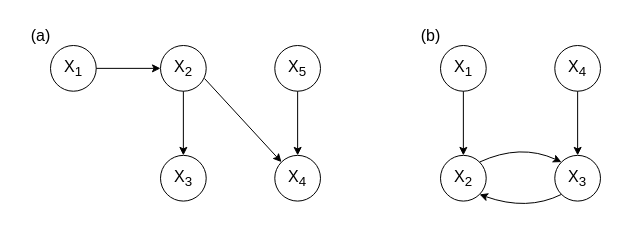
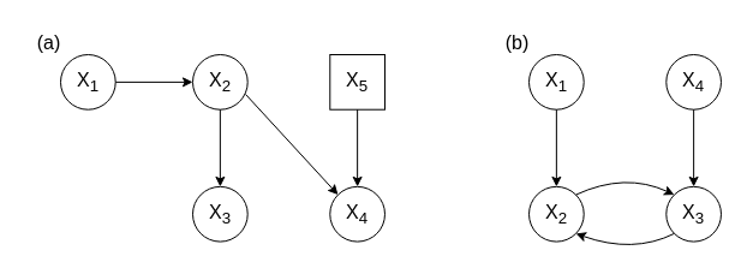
  <mxCell id="0" />
  <mxCell id="1" parent="0" />
  <mxCell id="2" value="" style="group" parent="1" vertex="1" connectable="0"><mxGeometry x="160" y="45" width="160" height="165.86" as="geometry" /></mxCell>
  <mxCell id="3" value="&lt;font style=&quot;font-size: 16px;&quot;&gt;X&lt;sub&gt;2&lt;/sub&gt;&lt;/font&gt;" style="ellipse;whiteSpace=wrap;html=1;aspect=fixed;" parent="2" vertex="1"><mxGeometry width="45.714" height="45.714" as="geometry" /></mxCell>
  <mxCell id="4" value="&lt;font style=&quot;font-size: 16px;&quot;&gt;X&lt;sub&gt;3&lt;/sub&gt;&lt;/font&gt;" style="ellipse;whiteSpace=wrap;html=1;aspect=fixed;" parent="2" vertex="1"><mxGeometry y="109.875" width="45.714" height="45.714" as="geometry" /></mxCell>
  <mxCell id="5" value="" style="endArrow=classic;html=1;rounded=0;entryX=0.5;entryY=0;entryDx=0;entryDy=0;exitX=0.5;exitY=1;exitDx=0;exitDy=0;" parent="2" source="3" target="4" edge="1"><mxGeometry width="50" height="50" relative="1" as="geometry"><mxPoint x="91.429" y="48.833" as="sourcePoint" /><mxPoint x="148.571" y="-12.208" as="targetPoint" /></mxGeometry></mxCell>
- <mxCell id="6" value="&lt;font style=&quot;font-size: 16px;&quot;&gt;X&lt;sub&gt;5&lt;/sub&gt;&lt;/font&gt;" style="ellipse;whiteSpace=wrap;html=1;aspect=fixed;" parent="2" vertex="1"><mxGeometry x="114.286" width="45.714" height="45.714" as="geometry" /></mxCell>
+ <mxCell id="6" value="&lt;font style=&quot;font-size: 16px;&quot;&gt;X&lt;sub&gt;5&lt;/sub&gt;&lt;/font&gt;" style="whiteSpace=wrap;html=1;aspect=fixed;rounded=0;" parent="2" vertex="1"><mxGeometry x="114.286" width="45.714" height="45.714" as="geometry" /></mxCell>
  <mxCell id="7" value="&lt;font style=&quot;font-size: 16px;&quot;&gt;X&lt;sub&gt;4&lt;/sub&gt;&lt;/font&gt;" style="ellipse;whiteSpace=wrap;html=1;aspect=fixed;" parent="2" vertex="1"><mxGeometry x="114.286" y="109.875" width="45.714" height="45.714" as="geometry" /></mxCell>
  <mxCell id="8" value="" style="endArrow=classic;html=1;rounded=0;entryX=0.5;entryY=0;entryDx=0;entryDy=0;exitX=0.5;exitY=1;exitDx=0;exitDy=0;" parent="2" source="6" target="7" edge="1"><mxGeometry width="50" height="50" relative="1" as="geometry"><mxPoint x="205.714" y="48.833" as="sourcePoint" /><mxPoint x="262.857" y="-12.208" as="targetPoint" /></mxGeometry></mxCell>
  <mxCell id="9" value="" style="endArrow=classic;html=1;rounded=0;fontSize=16;exitX=0.963;exitY=0.722;exitDx=0;exitDy=0;entryX=0;entryY=0;entryDx=0;entryDy=0;exitPerimeter=0;" parent="2" source="3" target="7" edge="1"><mxGeometry width="50" height="50" relative="1" as="geometry"><mxPoint x="240" y="130" as="sourcePoint" /><mxPoint x="290" y="80" as="targetPoint" /></mxGeometry></mxCell>
  <mxCell id="10" value="&lt;font style=&quot;font-size: 16px;&quot;&gt;(a)&lt;/font&gt;" style="text;html=1;align=center;verticalAlign=middle;resizable=0;points=[];autosize=1;strokeColor=none;fillColor=none;" parent="1" vertex="1"><mxGeometry x="20" y="20" width="40" height="30" as="geometry" /></mxCell>
  <mxCell id="11" value="&lt;font style=&quot;font-size: 16px;&quot;&gt;(b)&lt;/font&gt;" style="text;html=1;align=center;verticalAlign=middle;resizable=0;points=[];autosize=1;strokeColor=none;fillColor=none;" parent="1" vertex="1"><mxGeometry x="410" y="20" width="40" height="30" as="geometry" /></mxCell>
  <mxCell id="12" value="" style="group" parent="1" vertex="1" connectable="0"><mxGeometry x="440" y="45" width="160" height="165.86" as="geometry" /></mxCell>
  <mxCell id="13" value="&lt;font style=&quot;font-size: 16px;&quot;&gt;X&lt;sub&gt;1&lt;/sub&gt;&lt;/font&gt;" style="ellipse;whiteSpace=wrap;html=1;aspect=fixed;" parent="12" vertex="1"><mxGeometry width="45.714" height="45.714" as="geometry" /></mxCell>
  <mxCell id="14" value="&lt;font style=&quot;font-size: 16px;&quot;&gt;X&lt;sub&gt;2&lt;/sub&gt;&lt;/font&gt;" style="ellipse;whiteSpace=wrap;html=1;aspect=fixed;" parent="12" vertex="1"><mxGeometry y="109.875" width="45.714" height="45.714" as="geometry" /></mxCell>
  <mxCell id="15" value="" style="endArrow=classic;html=1;rounded=0;entryX=0.5;entryY=0;entryDx=0;entryDy=0;exitX=0.5;exitY=1;exitDx=0;exitDy=0;" parent="12" source="13" target="14" edge="1"><mxGeometry width="50" height="50" relative="1" as="geometry"><mxPoint x="91.429" y="48.833" as="sourcePoint" /><mxPoint x="148.571" y="-12.208" as="targetPoint" /></mxGeometry></mxCell>
  <mxCell id="16" value="&lt;font style=&quot;font-size: 16px;&quot;&gt;X&lt;sub&gt;4&lt;/sub&gt;&lt;/font&gt;" style="ellipse;whiteSpace=wrap;html=1;aspect=fixed;" parent="12" vertex="1"><mxGeometry x="114.286" width="45.714" height="45.714" as="geometry" /></mxCell>
  <mxCell id="17" value="&lt;font style=&quot;font-size: 16px;&quot;&gt;X&lt;sub&gt;3&lt;/sub&gt;&lt;/font&gt;" style="ellipse;whiteSpace=wrap;html=1;aspect=fixed;" parent="12" vertex="1"><mxGeometry x="114.286" y="109.875" width="45.714" height="45.714" as="geometry" /></mxCell>
  <mxCell id="18" value="" style="endArrow=classic;html=1;rounded=0;entryX=0.5;entryY=0;entryDx=0;entryDy=0;exitX=0.5;exitY=1;exitDx=0;exitDy=0;" parent="12" source="16" target="17" edge="1"><mxGeometry width="50" height="50" relative="1" as="geometry"><mxPoint x="205.714" y="48.833" as="sourcePoint" /><mxPoint x="262.857" y="-12.208" as="targetPoint" /></mxGeometry></mxCell>
  <mxCell id="19" value="" style="endArrow=classic;html=1;exitX=1;exitY=0;exitDx=0;exitDy=0;entryX=0;entryY=0;entryDx=0;entryDy=0;curved=1;" parent="12" source="14" target="17" edge="1"><mxGeometry width="50" height="50" relative="1" as="geometry"><mxPoint x="148.571" y="195.334" as="sourcePoint" /><mxPoint x="205.714" y="134.292" as="targetPoint" /><Array as="points"><mxPoint x="80" y="97.667" /></Array></mxGeometry></mxCell>
  <mxCell id="20" value="" style="endArrow=classic;html=1;exitX=0;exitY=1;exitDx=0;exitDy=0;curved=1;entryX=1;entryY=1;entryDx=0;entryDy=0;" parent="12" source="17" target="14" edge="1"><mxGeometry width="50" height="50" relative="1" as="geometry"><mxPoint x="127.678" y="146.5" as="sourcePoint" /><mxPoint x="45.714" y="146.5" as="targetPoint" /><Array as="points"><mxPoint x="86.697" y="165.86" /></Array></mxGeometry></mxCell>
  <mxCell id="21" value="&lt;font style=&quot;font-size: 16px;&quot;&gt;X&lt;sub&gt;1&lt;/sub&gt;&lt;/font&gt;" style="ellipse;whiteSpace=wrap;html=1;aspect=fixed;" vertex="1" parent="1"><mxGeometry x="50" y="45" width="45.714" height="45.714" as="geometry" /></mxCell>
  <mxCell id="22" value="" style="endArrow=classic;html=1;rounded=0;exitX=1;exitY=0.5;exitDx=0;exitDy=0;entryX=0;entryY=0.5;entryDx=0;entryDy=0;" edge="1" parent="1" source="21" target="3"><mxGeometry width="50" height="50" relative="1" as="geometry"><mxPoint x="230" y="145" as="sourcePoint" /><mxPoint x="280" y="95" as="targetPoint" /></mxGeometry></mxCell>
